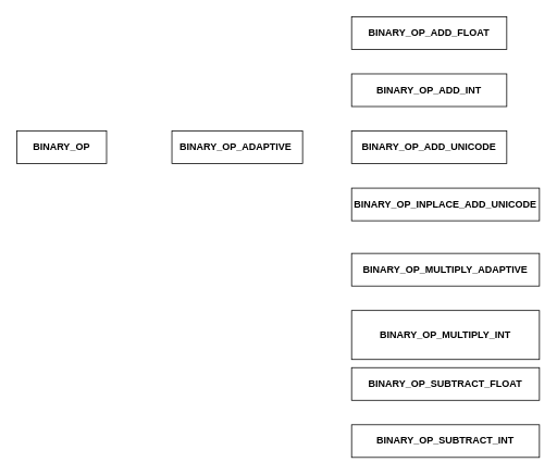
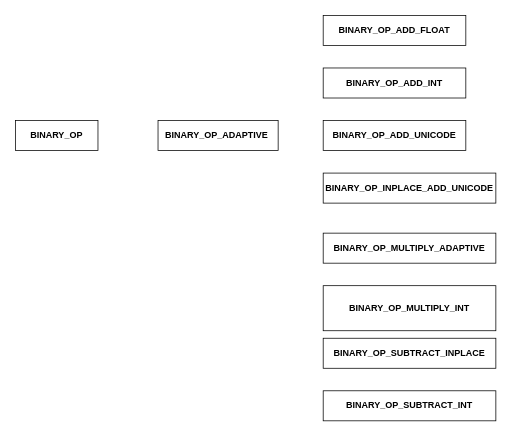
  <mxCell id="0" />
  <mxCell id="1" parent="0" />
  <mxCell id="2" value="&lt;b&gt;BINARY_OP&lt;/b&gt;" style="rounded=0;whiteSpace=wrap;html=1;" vertex="1" parent="1"><mxGeometry x="20" y="160" width="110" height="40" as="geometry" /></mxCell>
  <mxCell id="3" value="&lt;b&gt;BINARY_OP_ADAPTIVE&amp;nbsp;&lt;/b&gt;" style="rounded=0;whiteSpace=wrap;html=1;" vertex="1" parent="1"><mxGeometry x="210" y="160" width="160" height="40" as="geometry" /></mxCell>
  <mxCell id="4" value="&lt;b&gt;BINARY_OP_ADD_INT&lt;/b&gt;" style="rounded=0;whiteSpace=wrap;html=1;" vertex="1" parent="1"><mxGeometry x="430" y="90" width="190" height="40" as="geometry" /></mxCell>
- <mxCell id="5" value="&lt;b&gt;BINARY_OP_SUBTRACT_FLOAT&lt;/b&gt;" style="rounded=0;whiteSpace=wrap;html=1;" vertex="1" parent="1"><mxGeometry x="430" y="450" width="230" height="40" as="geometry" /></mxCell>
+ <mxCell id="5" value="&lt;b&gt;BINARY_OP_SUBTRACT_INPLACE&lt;/b&gt;" style="rounded=0;whiteSpace=wrap;html=1;" vertex="1" parent="1"><mxGeometry x="430" y="450" width="230" height="40" as="geometry" /></mxCell>
  <mxCell id="6" value="&lt;b&gt;BINARY_OP_ADD_FLOAT&lt;/b&gt;" style="rounded=0;whiteSpace=wrap;html=1;" vertex="1" parent="1"><mxGeometry x="430" y="20" width="190" height="40" as="geometry" /></mxCell>
  <mxCell id="7" value="&lt;b&gt;BINARY_OP_MULTIPLY_INT&lt;/b&gt;" style="rounded=0;whiteSpace=wrap;html=1;" vertex="1" parent="1"><mxGeometry x="430" y="380" width="230" height="60" as="geometry" /></mxCell>
  <mxCell id="8" value="&lt;b&gt;BINARY_OP_MULTIPLY_ADAPTIVE&lt;/b&gt;" style="rounded=0;whiteSpace=wrap;html=1;" vertex="1" parent="1"><mxGeometry x="430" y="310" width="230" height="40" as="geometry" /></mxCell>
  <mxCell id="9" value="&lt;b&gt;BINARY_OP_INPLACE_ADD_UNICODE&lt;/b&gt;" style="rounded=0;whiteSpace=wrap;html=1;" vertex="1" parent="1"><mxGeometry x="430" y="230" width="230" height="40" as="geometry" /></mxCell>
  <mxCell id="10" value="&lt;b&gt;BINARY_OP_ADD_UNICODE&lt;/b&gt;" style="rounded=0;whiteSpace=wrap;html=1;" vertex="1" parent="1"><mxGeometry x="430" y="160" width="190" height="40" as="geometry" /></mxCell>
  <mxCell id="11" value="&lt;b&gt;BINARY_OP_SUBTRACT_INT&lt;/b&gt;" style="rounded=0;whiteSpace=wrap;html=1;" vertex="1" parent="1"><mxGeometry x="430" y="520" width="230" height="40" as="geometry" /></mxCell>
